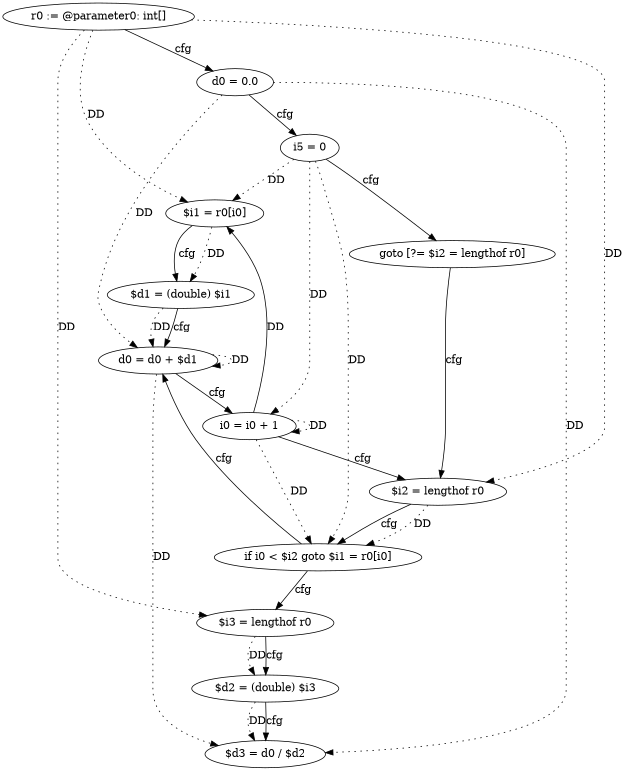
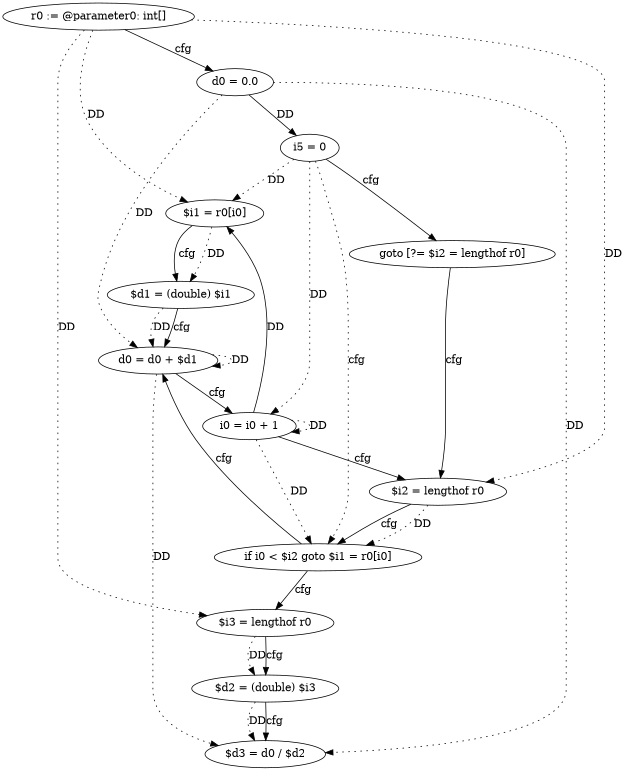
  digraph {
    edge [style=dotted]
    n1 [label="r0 := @parameter0: int[]"]
    n2 [label="d0 = 0.0"]
    n3 [label="$i1 = r0[i0]"]
    n4 [label="$i2 = lengthof r0"]
    n5 [label="$i3 = lengthof r0"]
    n6 [label="i5 = 0"]
    n7 [label="d0 = d0 + $d1"]
    n8 [label="$d3 = d0 / $d2"]
    n9 [label="$d1 = (double) $i1"]
    n10 [label="if i0 < $i2 goto $i1 = r0[i0]"]
    n11 [label="$d2 = (double) $i3"]
    n12 [label="goto [?= $i2 = lengthof r0]"]
    n13 [label="i0 = i0 + 1"]
    n1 -> n2 [label=cfg style=""]
    n1 -> n3 [label=DD]
    n1 -> n4 [label=DD]
    n1 -> n5 [label=DD]
-   n2 -> n6 [label=cfg style=""]
+   n2 -> n6 [label=DD style=""]
    n2 -> n7 [label=DD]
    n2 -> n8 [label=DD]
    n3 -> n9 [label=DD]
    n3 -> n9 [label=cfg style=""]
    n4 -> n10 [label=DD]
    n4 -> n10 [label=cfg style=""]
    n5 -> n11 [label=DD]
    n5 -> n11 [label=cfg style=""]
    n6 -> n3 [label=DD]
-   n6 -> n10 [label=DD]
+   n6 -> n10 [label=cfg]
    n6 -> n12 [label=cfg style=""]
    n6 -> n13 [label=DD]
    n7 -> n7 [label=DD]
    n7 -> n8 [label=DD]
    n7 -> n13 [label=cfg style=""]
    n9 -> n7 [label=DD]
    n9 -> n7 [label=cfg style=""]
    n10 -> n5 [label=cfg style=""]
    n10 -> n7 [label=cfg style=""]
    n11 -> n8 [label=DD]
    n11 -> n8 [label=cfg style=""]
    n12 -> n4 [label=cfg style=""]
    n13 -> n3 [label=DD style=solid]
    n13 -> n4 [label=cfg style=""]
    n13 -> n10 [label=DD]
    n13 -> n13 [label=DD]
  }
